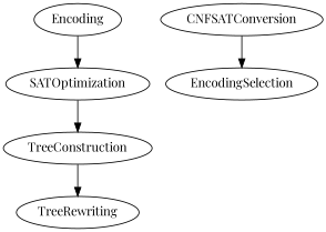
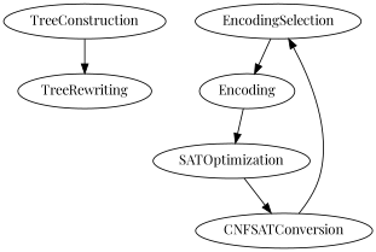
  digraph {
    fontname="Playfair Display"
    node [fontname="Playfair Display"]
    edge [fontname="Playfair Display"]
    TreeConstruction
    TreeRewriting
    EncodingSelection
    Encoding
    SATOptimization
    CNFSATConversion
    TreeConstruction -> TreeRewriting
+   EncodingSelection -> Encoding
    Encoding -> SATOptimization
-   SATOptimization -> TreeConstruction
+   SATOptimization -> CNFSATConversion
    CNFSATConversion -> EncodingSelection
  }
